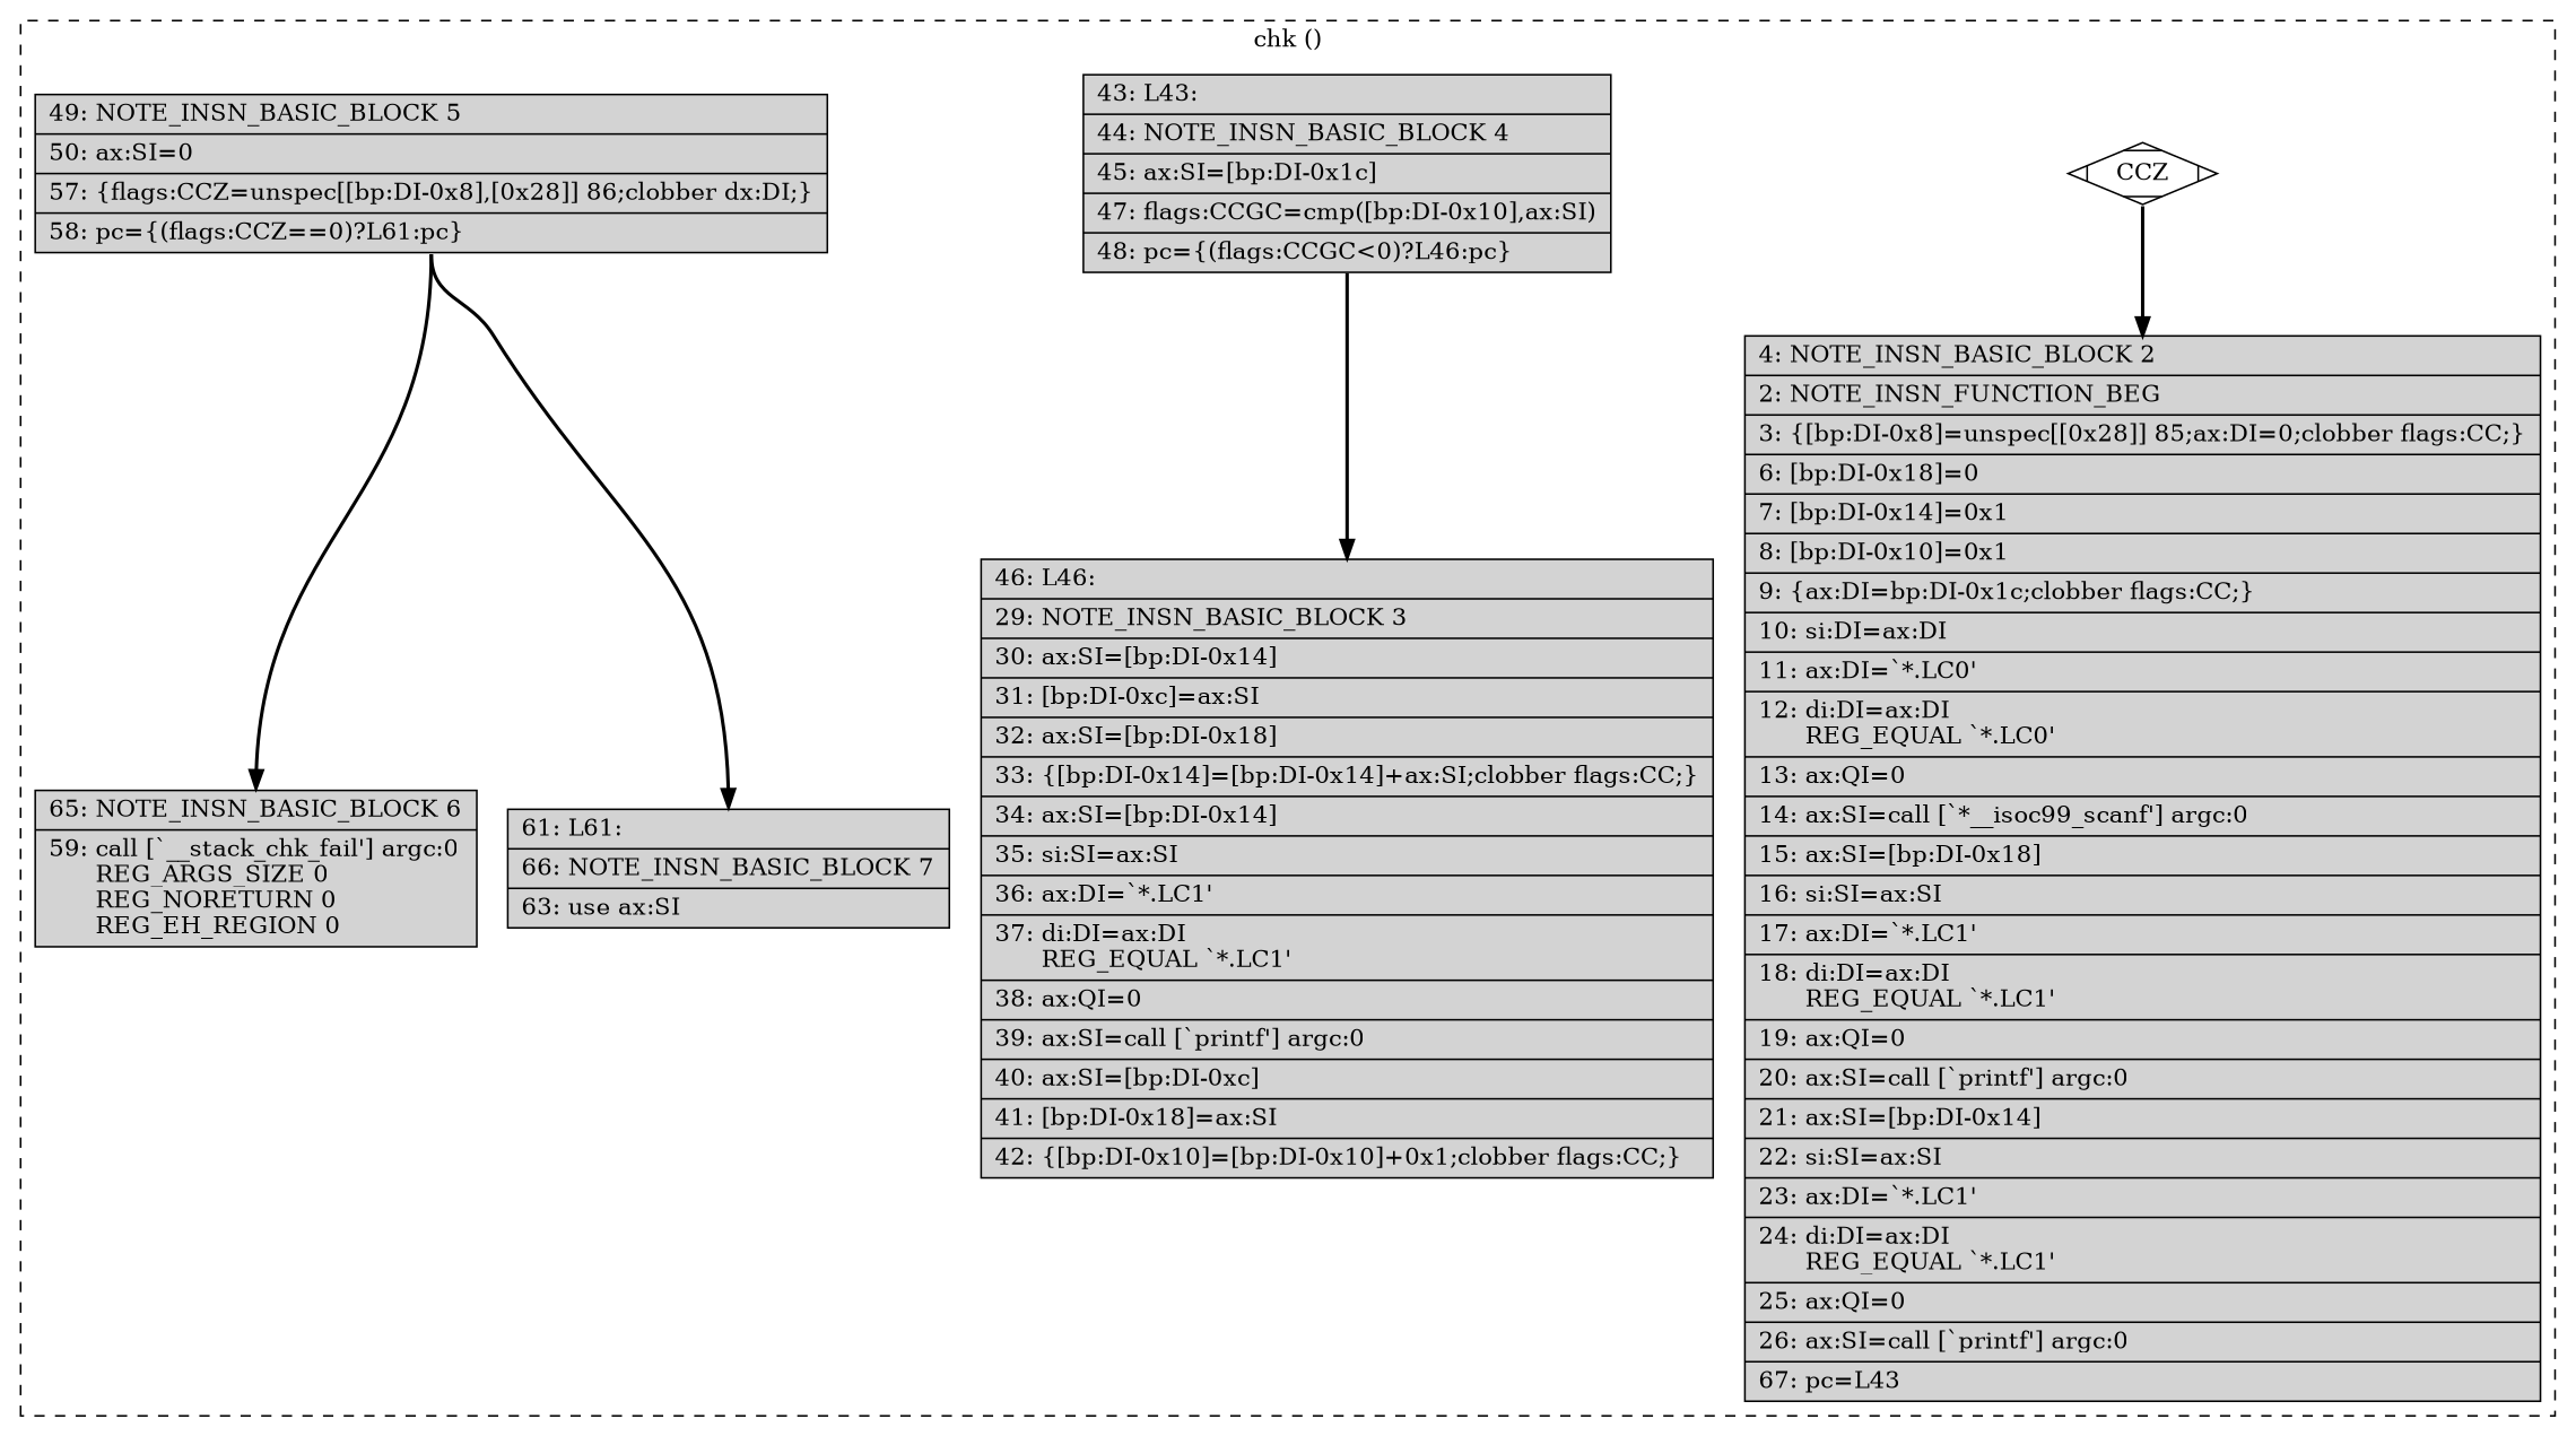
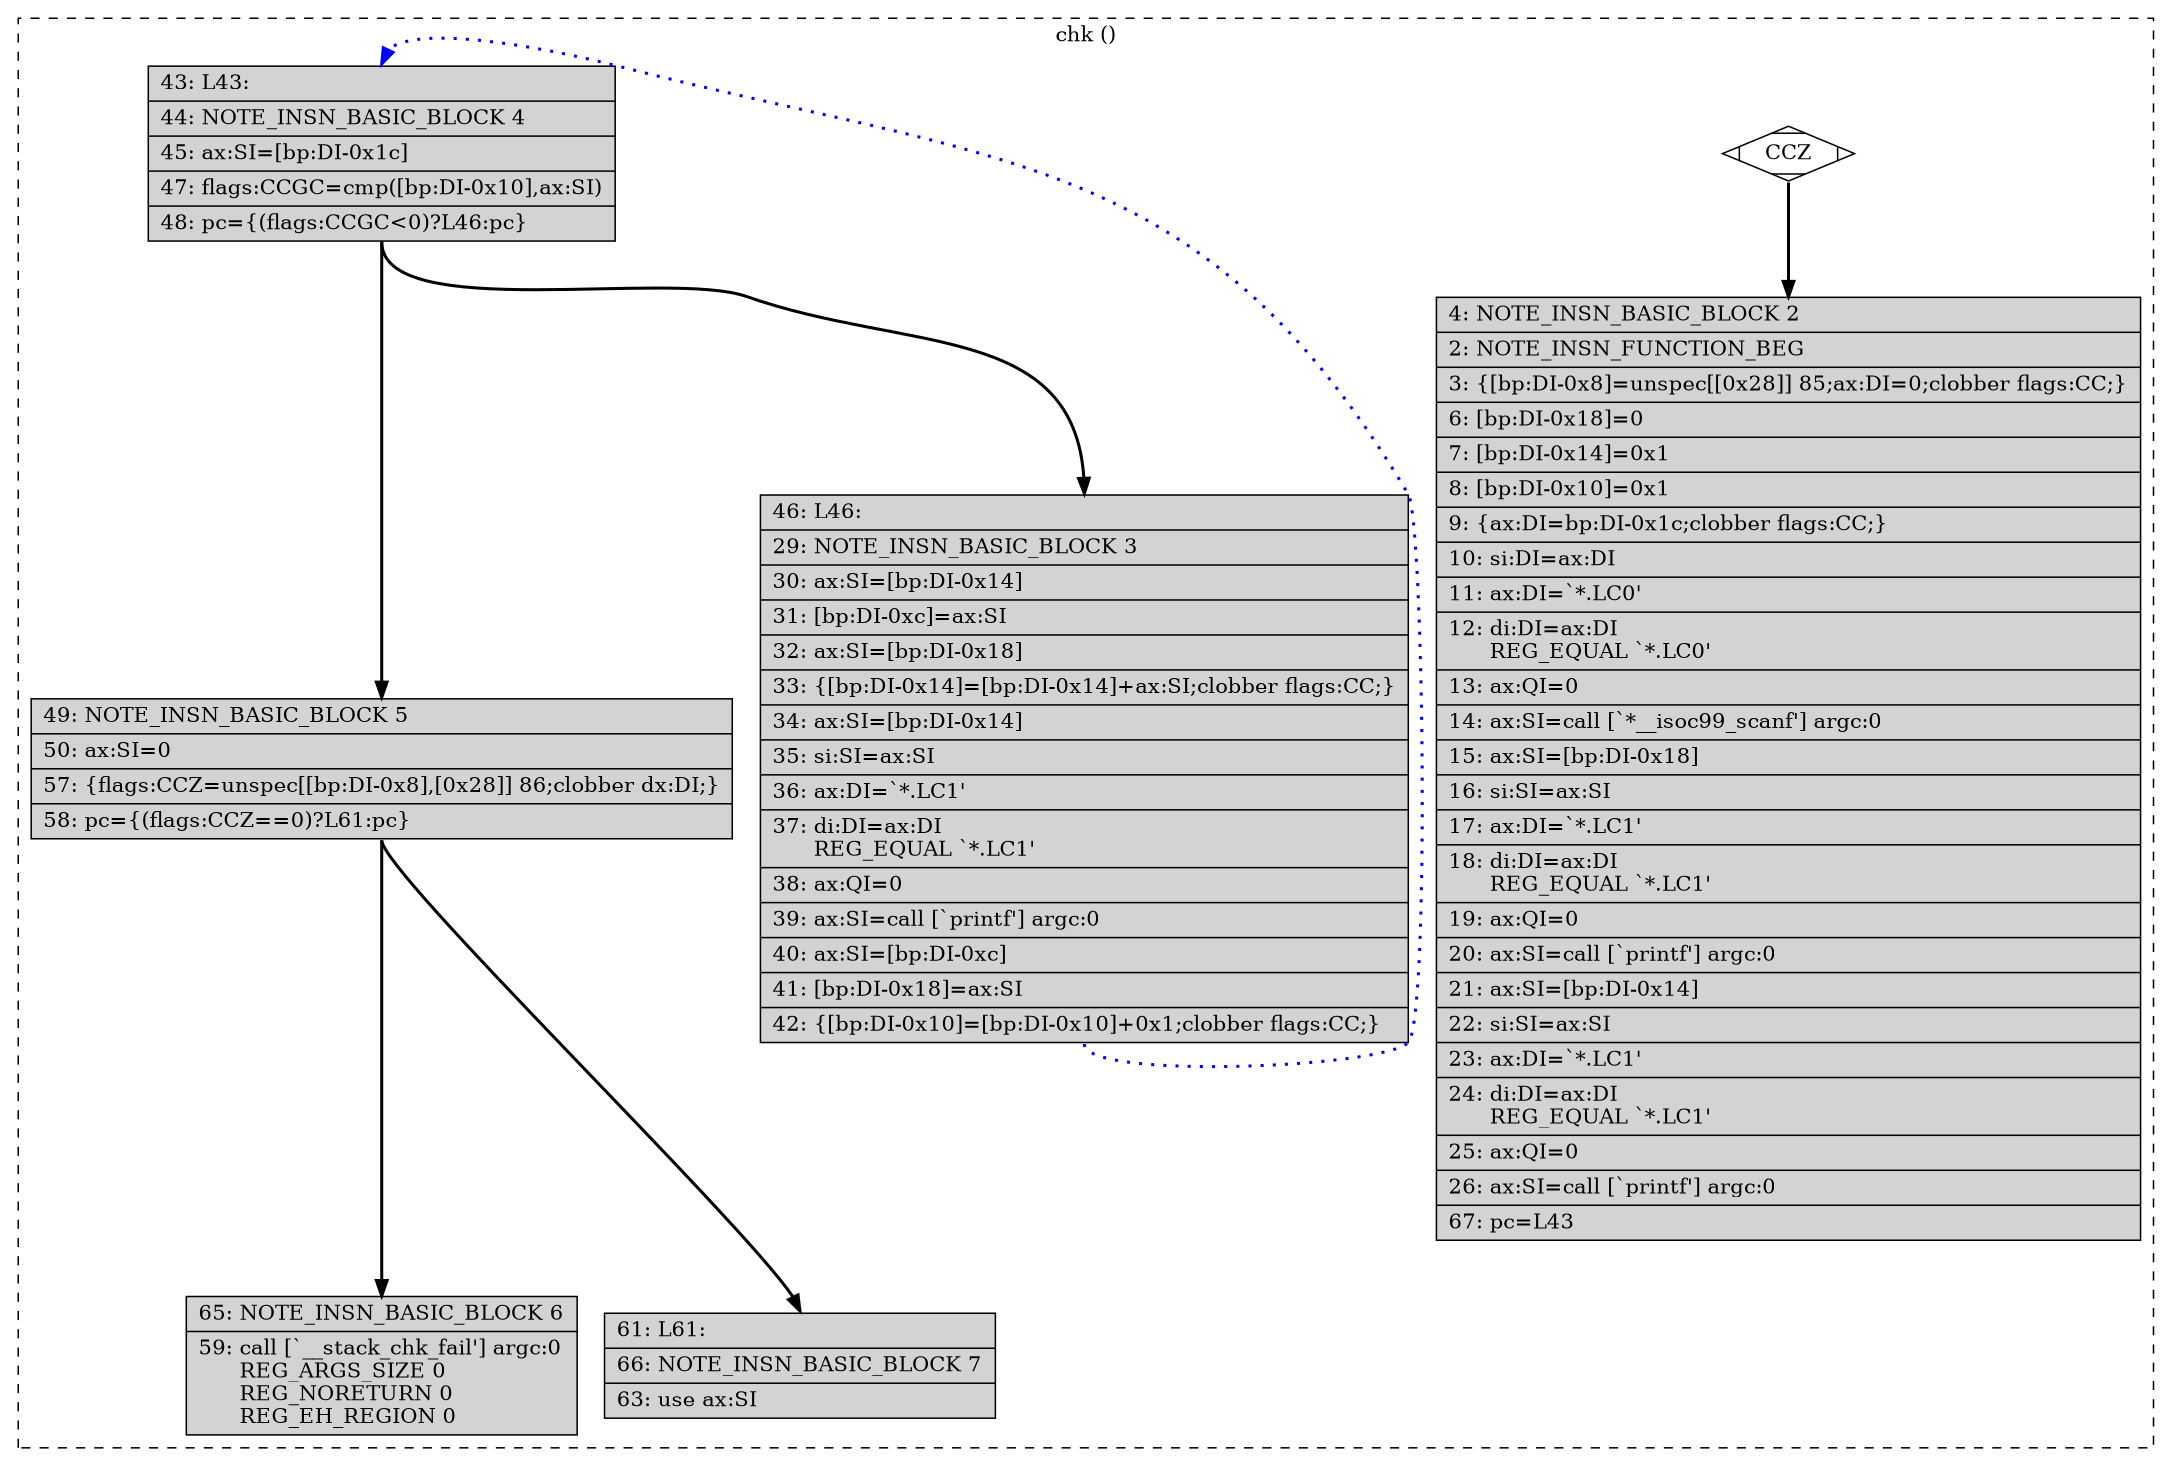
  digraph {
    node [fillcolor=lightgrey shape=record style=filled]
    edge [color=black constraint=true headport=n style="solid,bold" tailport=s weight=100]
    n1 [fillcolor=white label=CCZ shape=Mdiamond]
    n2 [label="{\ \ \ \ 4:\ NOTE_INSN_BASIC_BLOCK\ 2\l|\ \ \ \ 2:\ NOTE_INSN_FUNCTION_BEG\l|\ \ \ \ 3:\ \{[bp:DI-0x8]=unspec[[0x28]]\ 85;ax:DI=0;clobber\ flags:CC;\}\l|\ \ \ \ 6:\ [bp:DI-0x18]=0\l|\ \ \ \ 7:\ [bp:DI-0x14]=0x1\l|\ \ \ \ 8:\ [bp:DI-0x10]=0x1\l|\ \ \ \ 9:\ \{ax:DI=bp:DI-0x1c;clobber\ flags:CC;\}\l|\ \ \ 10:\ si:DI=ax:DI\l|\ \ \ 11:\ ax:DI=`*.LC0'\l|\ \ \ 12:\ di:DI=ax:DI\l\ \ \ \ \ \ REG_EQUAL\ `*.LC0'\l|\ \ \ 13:\ ax:QI=0\l|\ \ \ 14:\ ax:SI=call\ [`*__isoc99_scanf']\ argc:0\l|\ \ \ 15:\ ax:SI=[bp:DI-0x18]\l|\ \ \ 16:\ si:SI=ax:SI\l|\ \ \ 17:\ ax:DI=`*.LC1'\l|\ \ \ 18:\ di:DI=ax:DI\l\ \ \ \ \ \ REG_EQUAL\ `*.LC1'\l|\ \ \ 19:\ ax:QI=0\l|\ \ \ 20:\ ax:SI=call\ [`printf']\ argc:0\l|\ \ \ 21:\ ax:SI=[bp:DI-0x14]\l|\ \ \ 22:\ si:SI=ax:SI\l|\ \ \ 23:\ ax:DI=`*.LC1'\l|\ \ \ 24:\ di:DI=ax:DI\l\ \ \ \ \ \ REG_EQUAL\ `*.LC1'\l|\ \ \ 25:\ ax:QI=0\l|\ \ \ 26:\ ax:SI=call\ [`printf']\ argc:0\l|\ \ \ 67:\ pc=L43\l}"]
    n3 [label="{\ \ \ 43:\ L43:\l|\ \ \ 44:\ NOTE_INSN_BASIC_BLOCK\ 4\l|\ \ \ 45:\ ax:SI=[bp:DI-0x1c]\l|\ \ \ 47:\ flags:CCGC=cmp([bp:DI-0x10],ax:SI)\l|\ \ \ 48:\ pc=\{(flags:CCGC\<0)?L46:pc\}\l}"]
    n4 [label="{\ \ \ 49:\ NOTE_INSN_BASIC_BLOCK\ 5\l|\ \ \ 50:\ ax:SI=0\l|\ \ \ 57:\ \{flags:CCZ=unspec[[bp:DI-0x8],[0x28]]\ 86;clobber\ dx:DI;\}\l|\ \ \ 58:\ pc=\{(flags:CCZ==0)?L61:pc\}\l}"]
    n5 [label="{\ \ \ 46:\ L46:\l|\ \ \ 29:\ NOTE_INSN_BASIC_BLOCK\ 3\l|\ \ \ 30:\ ax:SI=[bp:DI-0x14]\l|\ \ \ 31:\ [bp:DI-0xc]=ax:SI\l|\ \ \ 32:\ ax:SI=[bp:DI-0x18]\l|\ \ \ 33:\ \{[bp:DI-0x14]=[bp:DI-0x14]+ax:SI;clobber\ flags:CC;\}\l|\ \ \ 34:\ ax:SI=[bp:DI-0x14]\l|\ \ \ 35:\ si:SI=ax:SI\l|\ \ \ 36:\ ax:DI=`*.LC1'\l|\ \ \ 37:\ di:DI=ax:DI\l\ \ \ \ \ \ REG_EQUAL\ `*.LC1'\l|\ \ \ 38:\ ax:QI=0\l|\ \ \ 39:\ ax:SI=call\ [`printf']\ argc:0\l|\ \ \ 40:\ ax:SI=[bp:DI-0xc]\l|\ \ \ 41:\ [bp:DI-0x18]=ax:SI\l|\ \ \ 42:\ \{[bp:DI-0x10]=[bp:DI-0x10]+0x1;clobber\ flags:CC;\}\l}"]
    n6 [label="{\ \ \ 65:\ NOTE_INSN_BASIC_BLOCK\ 6\l|\ \ \ 59:\ call\ [`__stack_chk_fail']\ argc:0\l\ \ \ \ \ \ REG_ARGS_SIZE\ 0\l\ \ \ \ \ \ REG_NORETURN\ 0\l\ \ \ \ \ \ REG_EH_REGION\ 0\l}"]
    n7 [label="{\ \ \ 61:\ L61:\l|\ \ \ 66:\ NOTE_INSN_BASIC_BLOCK\ 7\l|\ \ \ 63:\ use\ ax:SI\l}"]
    subgraph cluster_1 {
      color=black
      label="chk ()"
      style=dashed
      n1
      n2
      n3
      n4
      n5
      n6
      n7
    }
    n1 -> n2
+   n3 -> n4
    n3 -> n5 [weight=10]
    n4 -> n6
    n4 -> n7 [weight=10]
+   n5 -> n3 [color=blue constraint=false style="dotted,bold" weight=10]
  }
